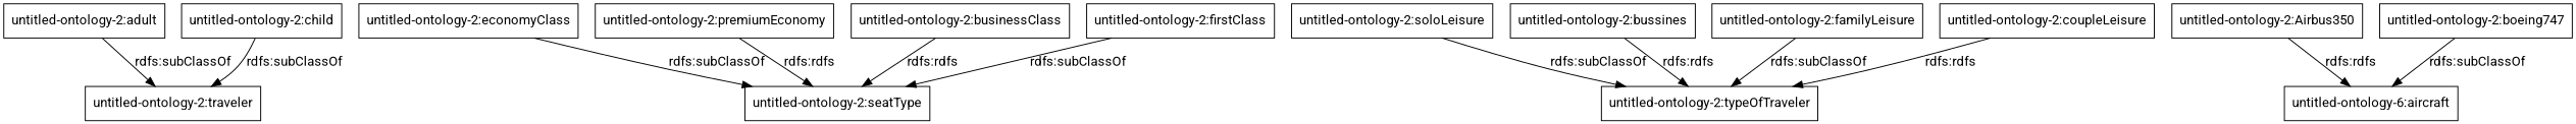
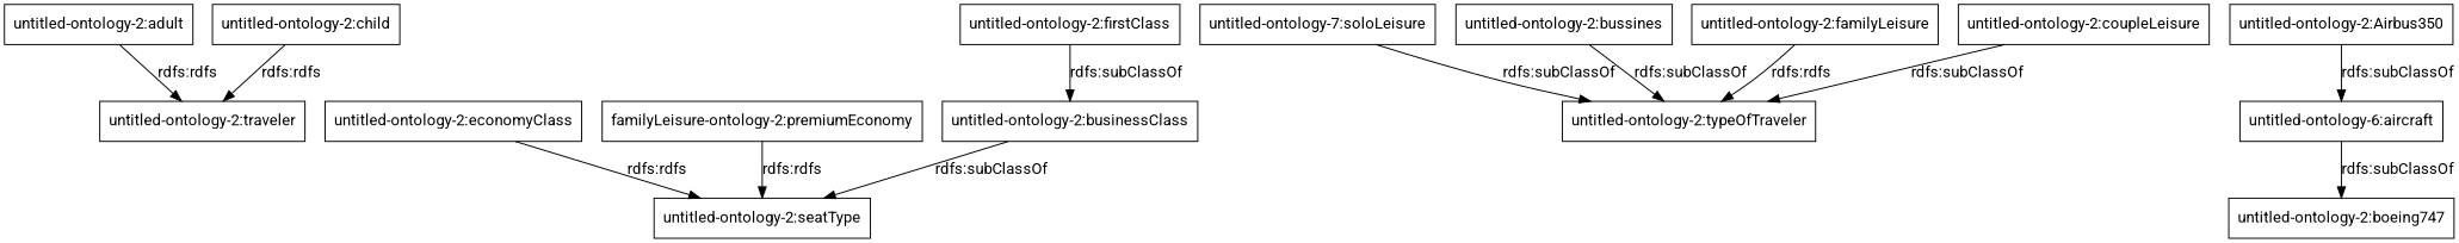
  digraph {
    fontname=Roboto
    rankdir=TB
    node [color=black fontname=Roboto shape=rectangle]
    edge [fontname=Roboto]
    "untitled-ontology-2:adult"
    "untitled-ontology-2:traveler"
    "untitled-ontology-2:economyClass"
    "untitled-ontology-2:seatType"
-   "untitled-ontology-2:premiumEconomy"
+   "untitled-ontology-2:premiumEconomy" [label="familyLeisure-ontology-2:premiumEconomy"]
    "untitled-ontology-2:businessClass"
-   "untitled-ontology-2:soloLeisure"
+   "untitled-ontology-2:soloLeisure" [label="untitled-ontology-7:soloLeisure"]
    "untitled-ontology-2:typeOfTraveler"
    "untitled-ontology-2:firstClass"
    n10 [label="untitled-ontology-6:aircraft"]
    "untitled-ontology-2:Airbus350"
    "untitled-ontology-2:bussines"
    "untitled-ontology-2:familyLeisure"
    "untitled-ontology-2:boeing747"
    "untitled-ontology-2:child"
    "untitled-ontology-2:coupleLeisure"
-   "untitled-ontology-2:adult" -> "untitled-ontology-2:traveler" [label="rdfs:subClassOf"]
-   "untitled-ontology-2:economyClass" -> "untitled-ontology-2:seatType" [label="rdfs:subClassOf"]
+   "untitled-ontology-2:adult" -> "untitled-ontology-2:traveler" [label="rdfs:rdfs"]
+   "untitled-ontology-2:economyClass" -> "untitled-ontology-2:seatType" [label="rdfs:rdfs"]
    "untitled-ontology-2:premiumEconomy" -> "untitled-ontology-2:seatType" [label="rdfs:rdfs"]
-   "untitled-ontology-2:businessClass" -> "untitled-ontology-2:seatType" [label="rdfs:rdfs"]
+   "untitled-ontology-2:businessClass" -> "untitled-ontology-2:seatType" [label="rdfs:subClassOf"]
    "untitled-ontology-2:soloLeisure" -> "untitled-ontology-2:typeOfTraveler" [label="rdfs:subClassOf"]
-   "untitled-ontology-2:firstClass" -> "untitled-ontology-2:seatType" [label="rdfs:subClassOf"]
-   "untitled-ontology-2:Airbus350" -> n10 [label="rdfs:rdfs"]
-   "untitled-ontology-2:bussines" -> "untitled-ontology-2:typeOfTraveler" [label="rdfs:rdfs"]
-   "untitled-ontology-2:familyLeisure" -> "untitled-ontology-2:typeOfTraveler" [label="rdfs:subClassOf"]
-   "untitled-ontology-2:boeing747" -> n10 [label="rdfs:subClassOf"]
-   "untitled-ontology-2:child" -> "untitled-ontology-2:traveler" [label="rdfs:subClassOf"]
-   "untitled-ontology-2:coupleLeisure" -> "untitled-ontology-2:typeOfTraveler" [label="rdfs:rdfs"]
+   "untitled-ontology-2:firstClass" -> "untitled-ontology-2:businessClass" [label="rdfs:subClassOf"]
+   "untitled-ontology-2:Airbus350" -> n10 [label="rdfs:subClassOf"]
+   "untitled-ontology-2:bussines" -> "untitled-ontology-2:typeOfTraveler" [label="rdfs:subClassOf"]
+   "untitled-ontology-2:familyLeisure" -> "untitled-ontology-2:typeOfTraveler" [label="rdfs:rdfs"]
+   n10 -> "untitled-ontology-2:boeing747" [label="rdfs:subClassOf"]
+   "untitled-ontology-2:child" -> "untitled-ontology-2:traveler" [label="rdfs:rdfs"]
+   "untitled-ontology-2:coupleLeisure" -> "untitled-ontology-2:typeOfTraveler" [label="rdfs:subClassOf"]
  }
